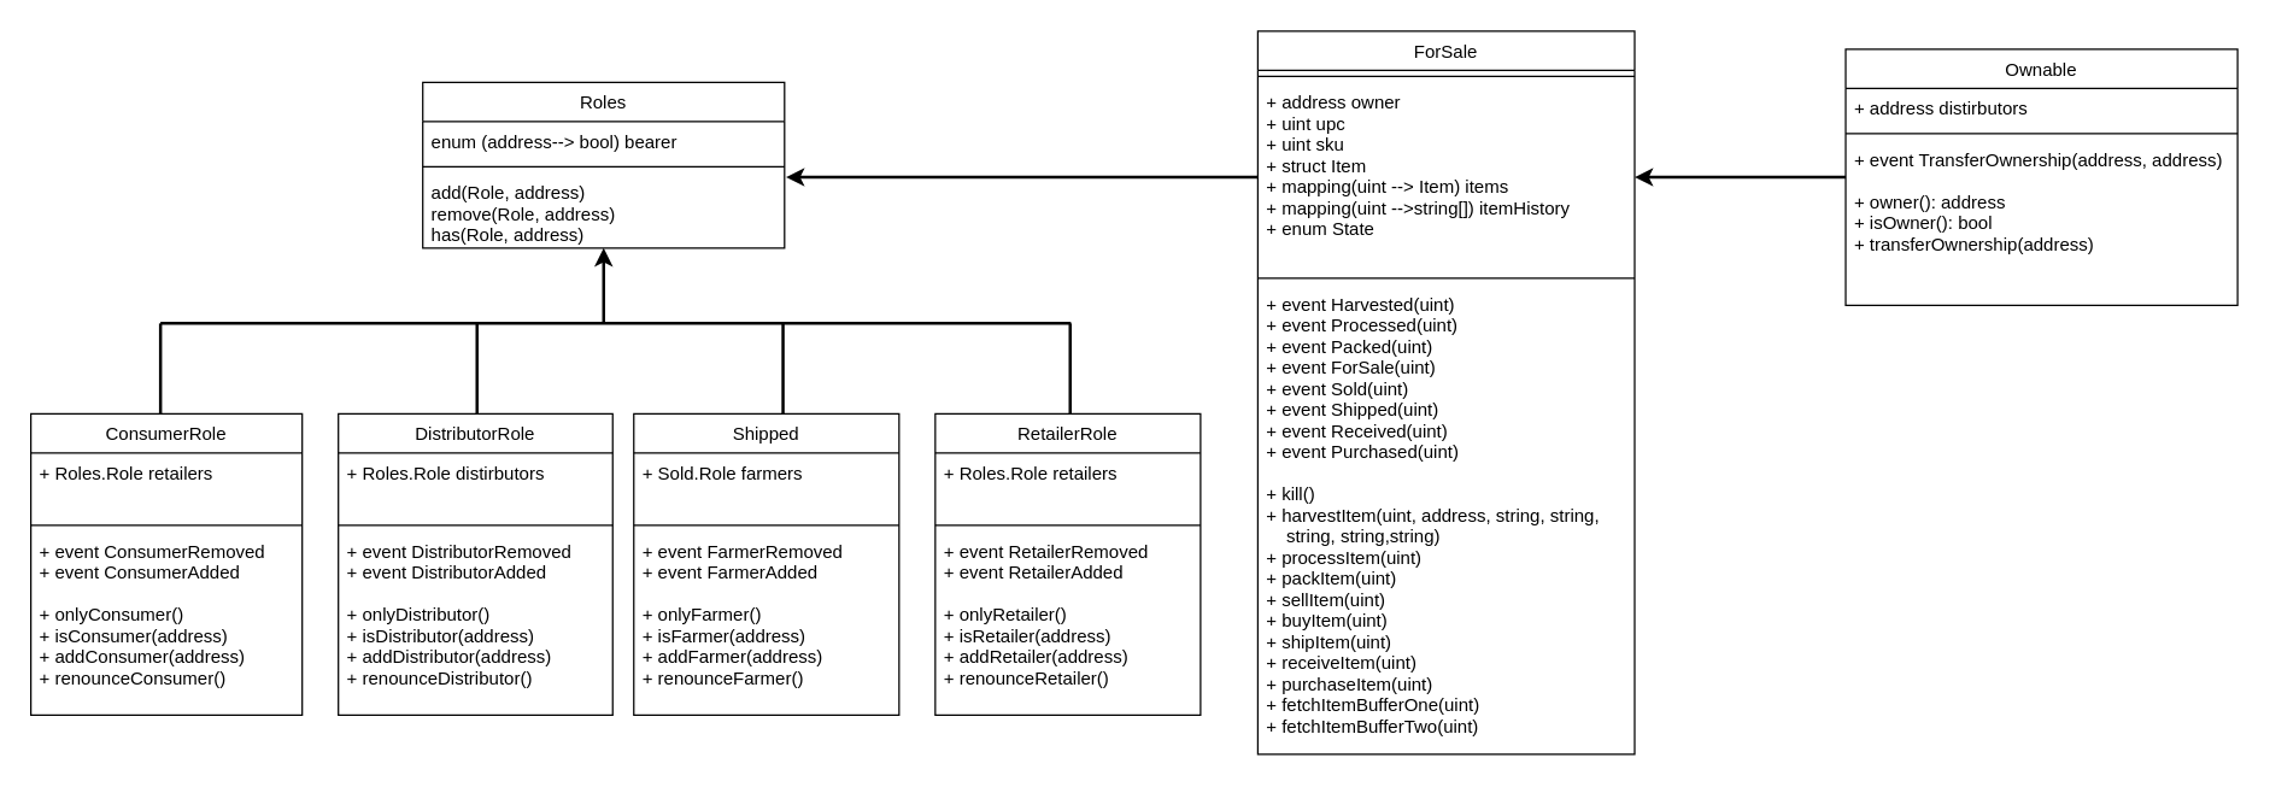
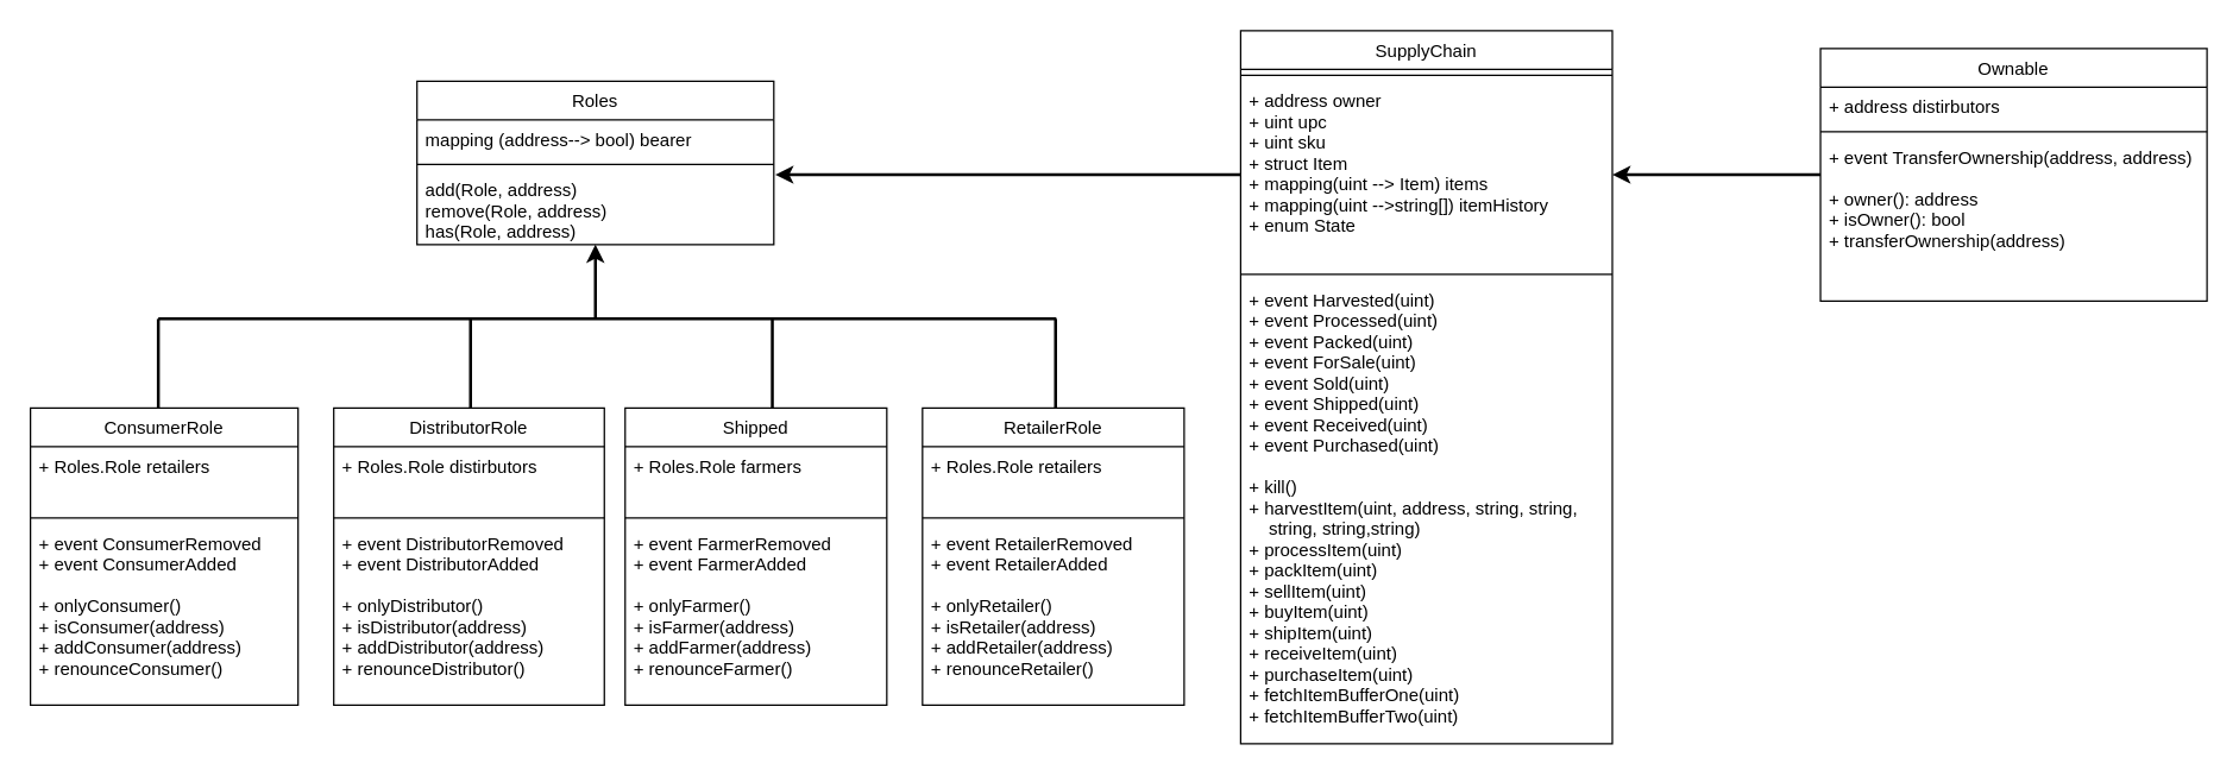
  <mxCell id="0" />
  <mxCell id="1" parent="0" />
  <mxCell id="2" value="" style="endArrow=none;html=1;strokeWidth=2;" edge="1" parent="1"><mxGeometry width="50" height="50" relative="1" as="geometry"><mxPoint x="106" y="214" as="sourcePoint" /><mxPoint x="710" y="214" as="targetPoint" /></mxGeometry></mxCell>
  <mxCell id="3" value="" style="endArrow=classic;html=1;strokeWidth=2;" edge="1" parent="1" target="34"><mxGeometry width="50" height="50" relative="1" as="geometry"><mxPoint x="400" y="214" as="sourcePoint" /><mxPoint x="426" y="184" as="targetPoint" /></mxGeometry></mxCell>
  <mxCell id="4" value="" style="endArrow=none;html=1;strokeWidth=2;" edge="1" parent="1"><mxGeometry width="50" height="50" relative="1" as="geometry"><mxPoint x="106" y="274" as="sourcePoint" /><mxPoint x="106" y="214" as="targetPoint" /><Array as="points" /></mxGeometry></mxCell>
  <mxCell id="5" value="" style="endArrow=none;html=1;strokeWidth=2;exitX=0.5;exitY=0;exitDx=0;exitDy=0;" edge="1" parent="1"><mxGeometry width="50" height="50" relative="1" as="geometry"><mxPoint x="316" y="274" as="sourcePoint" /><mxPoint x="316" y="214" as="targetPoint" /></mxGeometry></mxCell>
  <mxCell id="6" value="" style="endArrow=none;html=1;strokeWidth=2;exitX=0.5;exitY=0;exitDx=0;exitDy=0;" edge="1" parent="1"><mxGeometry width="50" height="50" relative="1" as="geometry"><mxPoint x="519" y="274" as="sourcePoint" /><mxPoint x="519" y="214" as="targetPoint" /></mxGeometry></mxCell>
  <mxCell id="7" value="" style="endArrow=none;html=1;strokeWidth=2;exitX=0.5;exitY=0;exitDx=0;exitDy=0;" edge="1" parent="1"><mxGeometry width="50" height="50" relative="1" as="geometry"><mxPoint x="709.5" y="274" as="sourcePoint" /><mxPoint x="709.5" y="214" as="targetPoint" /></mxGeometry></mxCell>
  <mxCell id="8" style="edgeStyle=orthogonalEdgeStyle;rounded=0;orthogonalLoop=1;jettySize=auto;html=1;exitX=0;exitY=0.5;exitDx=0;exitDy=0;entryX=1.004;entryY=0.06;entryDx=0;entryDy=0;entryPerimeter=0;strokeWidth=2;" edge="1" parent="1" source="12" target="34"><mxGeometry relative="1" as="geometry" /></mxCell>
  <mxCell id="9" style="edgeStyle=orthogonalEdgeStyle;rounded=0;orthogonalLoop=1;jettySize=auto;html=1;exitX=0;exitY=0.5;exitDx=0;exitDy=0;entryX=1;entryY=0.5;entryDx=0;entryDy=0;strokeWidth=2;" edge="1" parent="1" source="35" target="12"><mxGeometry relative="1" as="geometry" /></mxCell>
- <mxCell id="10" value="ForSale" style="swimlane;fontStyle=0;align=center;verticalAlign=top;childLayout=stackLayout;horizontal=1;startSize=26;horizontalStack=0;resizeParent=1;resizeLast=0;collapsible=1;marginBottom=0;rounded=0;shadow=0;strokeWidth=1;" vertex="1" parent="1"><mxGeometry x="834" y="20" width="250" height="480" as="geometry"><mxRectangle x="340" y="380" width="170" height="26" as="alternateBounds" /></mxGeometry></mxCell>
+ <mxCell id="10" value="SupplyChain" style="swimlane;fontStyle=0;align=center;verticalAlign=top;childLayout=stackLayout;horizontal=1;startSize=26;horizontalStack=0;resizeParent=1;resizeLast=0;collapsible=1;marginBottom=0;rounded=0;shadow=0;strokeWidth=1;" vertex="1" parent="1"><mxGeometry x="834" y="20" width="250" height="480" as="geometry"><mxRectangle x="340" y="380" width="170" height="26" as="alternateBounds" /></mxGeometry></mxCell>
  <mxCell id="11" value="" style="line;html=1;strokeWidth=1;align=left;verticalAlign=middle;spacingTop=-1;spacingLeft=3;spacingRight=3;rotatable=0;labelPosition=right;points=[];portConstraint=eastwest;" vertex="1" parent="10"><mxGeometry y="26" width="250" height="8" as="geometry" /></mxCell>
  <mxCell id="12" value="+ address owner&#10;+ uint upc&#10;+ uint sku&#10;+ struct Item&#10;+ mapping(uint --&gt; Item) items&#10;+ mapping(uint --&gt;string[]) itemHistory&#10;+ enum State&#10;&#10;&#10;" style="text;align=left;verticalAlign=top;spacingLeft=4;spacingRight=4;overflow=hidden;rotatable=0;points=[[0,0.5],[1,0.5]];portConstraint=eastwest;" vertex="1" parent="10"><mxGeometry y="34" width="250" height="126" as="geometry" /></mxCell>
  <mxCell id="13" value="" style="line;html=1;strokeWidth=1;align=left;verticalAlign=middle;spacingTop=-1;spacingLeft=3;spacingRight=3;rotatable=0;labelPosition=right;points=[];portConstraint=eastwest;" vertex="1" parent="10"><mxGeometry y="160" width="250" height="8" as="geometry" /></mxCell>
  <mxCell id="14" value="+ event Harvested(uint)&#10;+ event Processed(uint)&#10;+ event Packed(uint)&#10;+ event ForSale(uint)&#10;+ event Sold(uint)&#10;+ event Shipped(uint)&#10;+ event Received(uint)&#10;+ event Purchased(uint)&#10;&#10;+ kill()&#10;+ harvestItem(uint, address, string, string, &#10;    string, string,string)&#10;+ processItem(uint)&#10;+ packItem(uint)&#10;+ sellItem(uint)&#10;+ buyItem(uint)&#10;+ shipItem(uint)&#10;+ receiveItem(uint)&#10;+ purchaseItem(uint)&#10;+ fetchItemBufferOne(uint)&#10;+ fetchItemBufferTwo(uint) " style="text;align=left;verticalAlign=top;spacingLeft=4;spacingRight=4;overflow=hidden;rotatable=0;points=[[0,0.5],[1,0.5]];portConstraint=eastwest;" vertex="1" parent="10"><mxGeometry y="168" width="250" height="312" as="geometry" /></mxCell>
  <mxCell id="15" value="ConsumerRole" style="swimlane;fontStyle=0;align=center;verticalAlign=top;childLayout=stackLayout;horizontal=1;startSize=26;horizontalStack=0;resizeParent=1;resizeLast=0;collapsible=1;marginBottom=0;rounded=0;shadow=0;strokeWidth=1;" vertex="1" parent="1"><mxGeometry x="20" y="274" width="180" height="200" as="geometry"><mxRectangle x="340" y="380" width="170" height="26" as="alternateBounds" /></mxGeometry></mxCell>
  <mxCell id="16" value="+ Roles.Role retailers" style="text;align=left;verticalAlign=top;spacingLeft=4;spacingRight=4;overflow=hidden;rotatable=0;points=[[0,0.5],[1,0.5]];portConstraint=eastwest;" vertex="1" parent="15"><mxGeometry y="26" width="180" height="44" as="geometry" /></mxCell>
  <mxCell id="17" value="" style="line;html=1;strokeWidth=1;align=left;verticalAlign=middle;spacingTop=-1;spacingLeft=3;spacingRight=3;rotatable=0;labelPosition=right;points=[];portConstraint=eastwest;" vertex="1" parent="15"><mxGeometry y="70" width="180" height="8" as="geometry" /></mxCell>
  <mxCell id="18" value="+ event ConsumerRemoved&#10;+ event ConsumerAdded&#10;&#10;+ onlyConsumer()&#10;+ isConsumer(address)&#10;+ addConsumer(address)&#10;+ renounceConsumer()&#10;" style="text;align=left;verticalAlign=top;spacingLeft=4;spacingRight=4;overflow=hidden;rotatable=0;points=[[0,0.5],[1,0.5]];portConstraint=eastwest;" vertex="1" parent="15"><mxGeometry y="78" width="180" height="122" as="geometry" /></mxCell>
  <mxCell id="19" value="DistributorRole" style="swimlane;fontStyle=0;align=center;verticalAlign=top;childLayout=stackLayout;horizontal=1;startSize=26;horizontalStack=0;resizeParent=1;resizeLast=0;collapsible=1;marginBottom=0;rounded=0;shadow=0;strokeWidth=1;" vertex="1" parent="1"><mxGeometry x="224" y="274" width="182" height="200" as="geometry"><mxRectangle x="340" y="380" width="170" height="26" as="alternateBounds" /></mxGeometry></mxCell>
  <mxCell id="20" value="+ Roles.Role distirbutors" style="text;align=left;verticalAlign=top;spacingLeft=4;spacingRight=4;overflow=hidden;rotatable=0;points=[[0,0.5],[1,0.5]];portConstraint=eastwest;" vertex="1" parent="19"><mxGeometry y="26" width="182" height="44" as="geometry" /></mxCell>
  <mxCell id="21" value="" style="line;html=1;strokeWidth=1;align=left;verticalAlign=middle;spacingTop=-1;spacingLeft=3;spacingRight=3;rotatable=0;labelPosition=right;points=[];portConstraint=eastwest;" vertex="1" parent="19"><mxGeometry y="70" width="182" height="8" as="geometry" /></mxCell>
  <mxCell id="22" value="+ event DistributorRemoved&#10;+ event DistributorAdded&#10;&#10;+ onlyDistributor()&#10;+ isDistributor(address)&#10;+ addDistributor(address)&#10;+ renounceDistributor()&#10;" style="text;align=left;verticalAlign=top;spacingLeft=4;spacingRight=4;overflow=hidden;rotatable=0;points=[[0,0.5],[1,0.5]];portConstraint=eastwest;" vertex="1" parent="19"><mxGeometry y="78" width="182" height="122" as="geometry" /></mxCell>
  <mxCell id="23" value="Shipped" style="swimlane;fontStyle=0;align=center;verticalAlign=top;childLayout=stackLayout;horizontal=1;startSize=26;horizontalStack=0;resizeParent=1;resizeLast=0;collapsible=1;marginBottom=0;rounded=0;shadow=0;strokeWidth=1;" vertex="1" parent="1"><mxGeometry x="420" y="274" width="176" height="200" as="geometry"><mxRectangle x="340" y="380" width="170" height="26" as="alternateBounds" /></mxGeometry></mxCell>
- <mxCell id="24" value="+ Sold.Role farmers" style="text;align=left;verticalAlign=top;spacingLeft=4;spacingRight=4;overflow=hidden;rotatable=0;points=[[0,0.5],[1,0.5]];portConstraint=eastwest;" vertex="1" parent="23"><mxGeometry y="26" width="176" height="44" as="geometry" /></mxCell>
+ <mxCell id="24" value="+ Roles.Role farmers" style="text;align=left;verticalAlign=top;spacingLeft=4;spacingRight=4;overflow=hidden;rotatable=0;points=[[0,0.5],[1,0.5]];portConstraint=eastwest;" vertex="1" parent="23"><mxGeometry y="26" width="176" height="44" as="geometry" /></mxCell>
  <mxCell id="25" value="" style="line;html=1;strokeWidth=1;align=left;verticalAlign=middle;spacingTop=-1;spacingLeft=3;spacingRight=3;rotatable=0;labelPosition=right;points=[];portConstraint=eastwest;" vertex="1" parent="23"><mxGeometry y="70" width="176" height="8" as="geometry" /></mxCell>
  <mxCell id="26" value="+ event FarmerRemoved&#10;+ event FarmerAdded&#10;&#10;+ onlyFarmer()&#10;+ isFarmer(address)&#10;+ addFarmer(address)&#10;+ renounceFarmer()&#10;" style="text;align=left;verticalAlign=top;spacingLeft=4;spacingRight=4;overflow=hidden;rotatable=0;points=[[0,0.5],[1,0.5]];portConstraint=eastwest;" vertex="1" parent="23"><mxGeometry y="78" width="176" height="112" as="geometry" /></mxCell>
  <mxCell id="27" value="RetailerRole" style="swimlane;fontStyle=0;align=center;verticalAlign=top;childLayout=stackLayout;horizontal=1;startSize=26;horizontalStack=0;resizeParent=1;resizeLast=0;collapsible=1;marginBottom=0;rounded=0;shadow=0;strokeWidth=1;" vertex="1" parent="1"><mxGeometry x="620" y="274" width="176" height="200" as="geometry"><mxRectangle x="340" y="380" width="170" height="26" as="alternateBounds" /></mxGeometry></mxCell>
  <mxCell id="28" value="+ Roles.Role retailers" style="text;align=left;verticalAlign=top;spacingLeft=4;spacingRight=4;overflow=hidden;rotatable=0;points=[[0,0.5],[1,0.5]];portConstraint=eastwest;" vertex="1" parent="27"><mxGeometry y="26" width="176" height="44" as="geometry" /></mxCell>
  <mxCell id="29" value="" style="line;html=1;strokeWidth=1;align=left;verticalAlign=middle;spacingTop=-1;spacingLeft=3;spacingRight=3;rotatable=0;labelPosition=right;points=[];portConstraint=eastwest;" vertex="1" parent="27"><mxGeometry y="70" width="176" height="8" as="geometry" /></mxCell>
  <mxCell id="30" value="+ event RetailerRemoved&#10;+ event RetailerAdded&#10;&#10;+ onlyRetailer()&#10;+ isRetailer(address)&#10;+ addRetailer(address)&#10;+ renounceRetailer()&#10;" style="text;align=left;verticalAlign=top;spacingLeft=4;spacingRight=4;overflow=hidden;rotatable=0;points=[[0,0.5],[1,0.5]];portConstraint=eastwest;" vertex="1" parent="27"><mxGeometry y="78" width="176" height="122" as="geometry" /></mxCell>
  <mxCell id="31" value="Roles" style="swimlane;fontStyle=0;align=center;verticalAlign=top;childLayout=stackLayout;horizontal=1;startSize=26;horizontalStack=0;resizeParent=1;resizeLast=0;collapsible=1;marginBottom=0;rounded=0;shadow=0;strokeWidth=1;" vertex="1" parent="1"><mxGeometry x="280" y="54" width="240" height="110" as="geometry"><mxRectangle x="340" y="380" width="170" height="26" as="alternateBounds" /></mxGeometry></mxCell>
- <mxCell id="32" value="enum (address--&gt; bool) bearer" style="text;align=left;verticalAlign=top;spacingLeft=4;spacingRight=4;overflow=hidden;rotatable=0;points=[[0,0.5],[1,0.5]];portConstraint=eastwest;" vertex="1" parent="31"><mxGeometry y="26" width="240" height="26" as="geometry" /></mxCell>
+ <mxCell id="32" value="mapping (address--&gt; bool) bearer" style="text;align=left;verticalAlign=top;spacingLeft=4;spacingRight=4;overflow=hidden;rotatable=0;points=[[0,0.5],[1,0.5]];portConstraint=eastwest;" vertex="1" parent="31"><mxGeometry y="26" width="240" height="26" as="geometry" /></mxCell>
  <mxCell id="33" value="" style="line;html=1;strokeWidth=1;align=left;verticalAlign=middle;spacingTop=-1;spacingLeft=3;spacingRight=3;rotatable=0;labelPosition=right;points=[];portConstraint=eastwest;" vertex="1" parent="31"><mxGeometry y="52" width="240" height="8" as="geometry" /></mxCell>
  <mxCell id="34" value="add(Role, address)&#10;remove(Role, address)&#10;has(Role, address)" style="text;align=left;verticalAlign=top;spacingLeft=4;spacingRight=4;overflow=hidden;rotatable=0;points=[[0,0.5],[1,0.5]];portConstraint=eastwest;" vertex="1" parent="31"><mxGeometry y="60" width="240" height="50" as="geometry" /></mxCell>
  <mxCell id="35" value="Ownable" style="swimlane;fontStyle=0;align=center;verticalAlign=top;childLayout=stackLayout;horizontal=1;startSize=26;horizontalStack=0;resizeParent=1;resizeLast=0;collapsible=1;marginBottom=0;rounded=0;shadow=0;strokeWidth=1;" vertex="1" parent="1"><mxGeometry x="1224" y="32" width="260" height="170" as="geometry"><mxRectangle x="340" y="380" width="170" height="26" as="alternateBounds" /></mxGeometry></mxCell>
  <mxCell id="36" value="+ address distirbutors" style="text;align=left;verticalAlign=top;spacingLeft=4;spacingRight=4;overflow=hidden;rotatable=0;points=[[0,0.5],[1,0.5]];portConstraint=eastwest;" vertex="1" parent="35"><mxGeometry y="26" width="260" height="26" as="geometry" /></mxCell>
  <mxCell id="37" value="" style="line;html=1;strokeWidth=1;align=left;verticalAlign=middle;spacingTop=-1;spacingLeft=3;spacingRight=3;rotatable=0;labelPosition=right;points=[];portConstraint=eastwest;" vertex="1" parent="35"><mxGeometry y="52" width="260" height="8" as="geometry" /></mxCell>
  <mxCell id="38" value="+ event TransferOwnership(address, address)&#10;&#10;+ owner(): address&#10;+ isOwner(): bool&#10;+ transferOwnership(address)&#10;&#10;" style="text;align=left;verticalAlign=top;spacingLeft=4;spacingRight=4;overflow=hidden;rotatable=0;points=[[0,0.5],[1,0.5]];portConstraint=eastwest;" vertex="1" parent="35"><mxGeometry y="60" width="260" height="110" as="geometry" /></mxCell>
